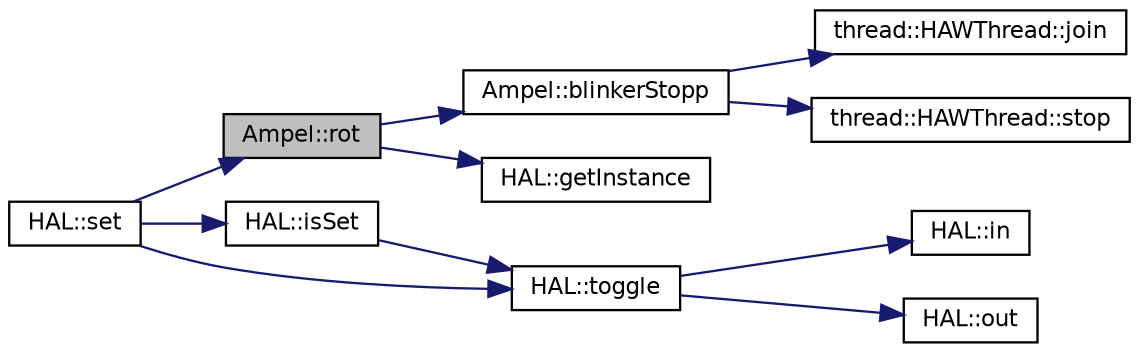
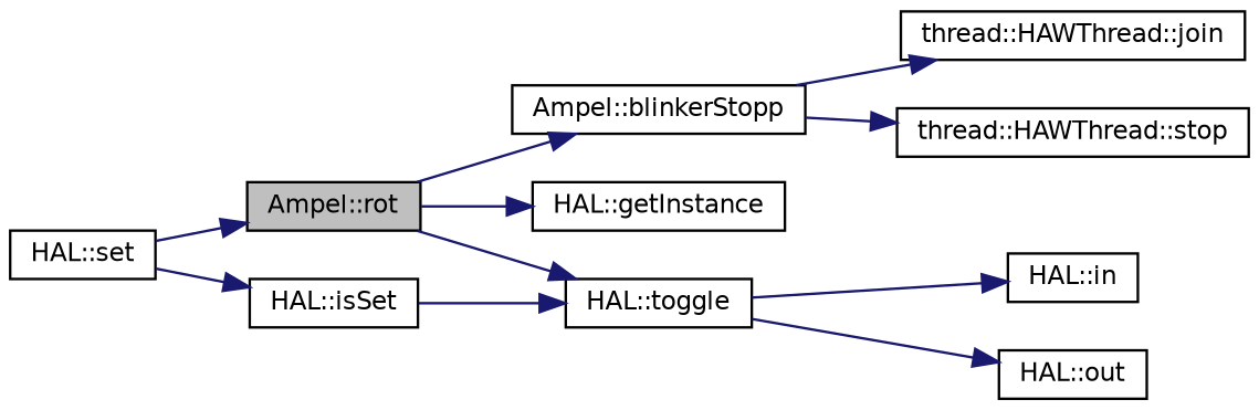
  digraph {
    rankdir=LR
    node [color=black fillcolor=white fontname=Helvetica fontsize=10 shape=record style=filled]
    edge [color=midnightblue fontname=Helvetica fontsize=10 labelfontname=Helvetica labelfontsize=10 style=solid]
    n1 [fillcolor=grey75 fontcolor=black height=0.2 label="Ampel::rot" width=0.4]
    n2 [height=0.2 label="Ampel::blinkerStopp" width=0.4]
    n3 [height=0.2 label="HAL::getInstance" width=0.4]
    n4 [height=0.2 label="thread::HAWThread::join" width=0.4]
    n5 [height=0.2 label="thread::HAWThread::stop" width=0.4]
    n6 [height=0.2 label="HAL::set" width=0.4]
    n7 [height=0.2 label="HAL::isSet" width=0.4]
    n8 [height=0.2 label="HAL::toggle" width=0.4]
    n9 [height=0.2 label="HAL::in" width=0.4]
    n10 [height=0.2 label="HAL::out" width=0.4]
    n1 -> n2
    n1 -> n3
    n2 -> n4
    n2 -> n5
    n6 -> n1
    n6 -> n7
-   n6 -> n8
+   n1 -> n8
    n7 -> n8
    n8 -> n9
    n8 -> n10
  }
